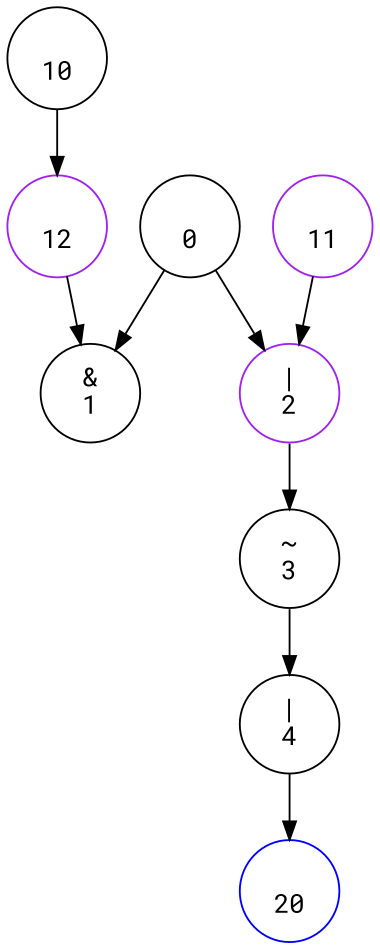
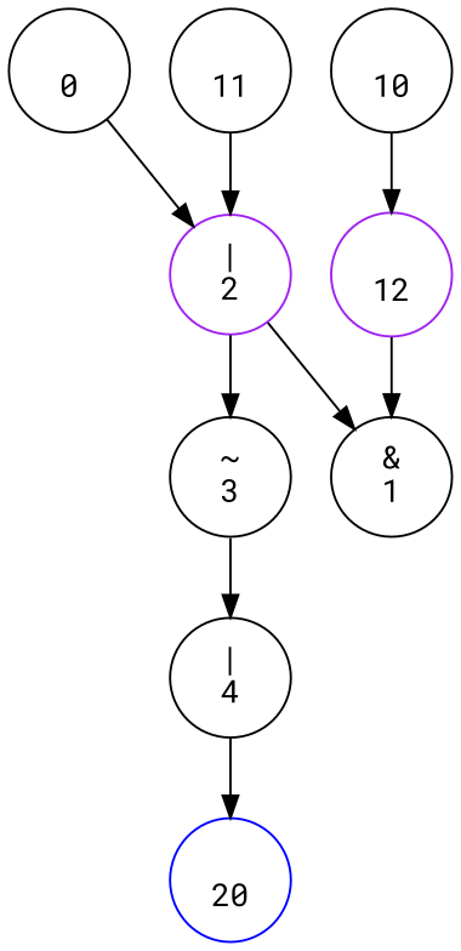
  digraph {
    fontname="Roboto Mono"
    node [color=black fontname="Roboto Mono"]
    edge [fontname="Roboto Mono"]
    n1 [label="\n0"]
    n2 [label="&\n1"]
    n3 [color=purple label="|\n2"]
    n4 [label="~\n3"]
    n5 [label="|\n4"]
    n6 [color=blue label="\n20"]
    n7 [label="\n10"]
    n8 [color=purple label="\n12"]
-   n9 [color=purple label="\n11"]
-   n1 -> n2
+   n9 [label="\n11"]
+   n3 -> n2
    n1 -> n3
    n3 -> n4
    n4 -> n5
    n5 -> n6
    n7 -> n8
    n8 -> n2
    n9 -> n3
  }
